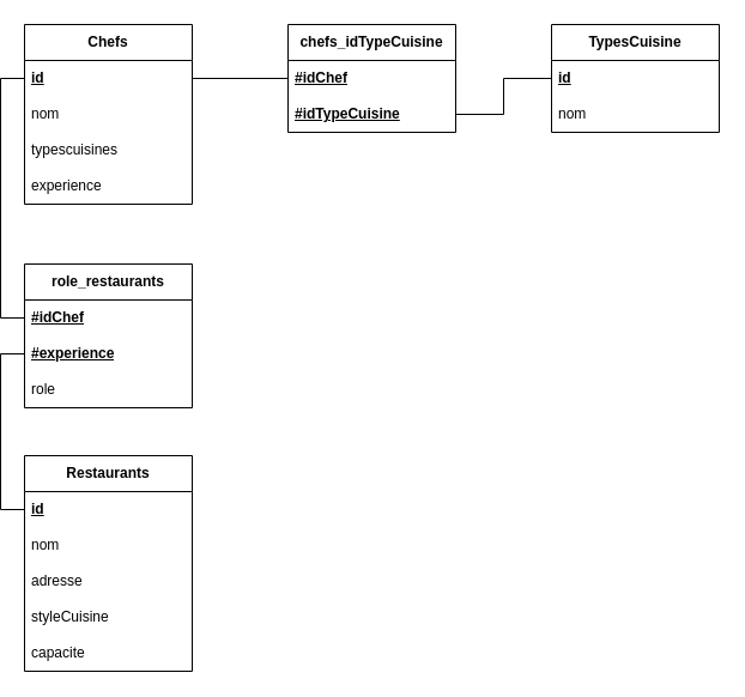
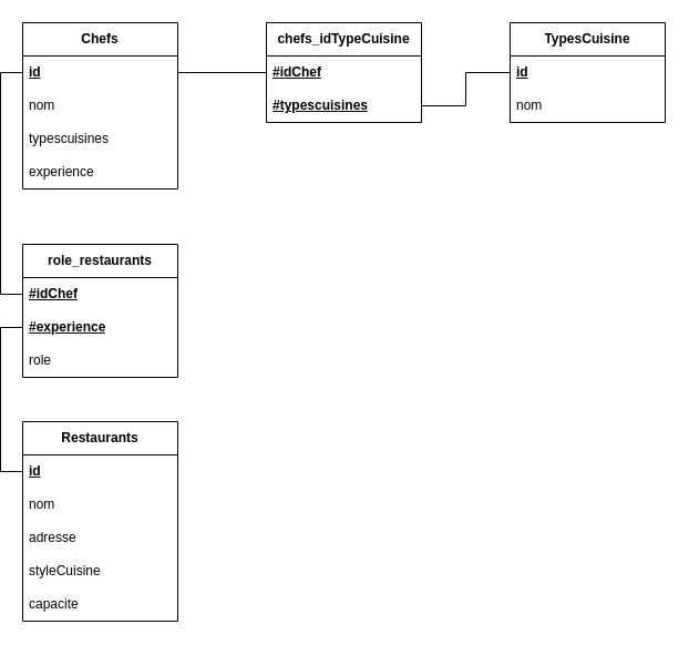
  <mxCell id="0" />
  <mxCell id="1" parent="0" />
  <mxCell id="2" value="&lt;b&gt;Chefs&lt;/b&gt;" style="swimlane;fontStyle=0;childLayout=stackLayout;horizontal=1;startSize=30;horizontalStack=0;resizeParent=1;resizeParentMax=0;resizeLast=0;collapsible=1;marginBottom=0;whiteSpace=wrap;html=1;" vertex="1" parent="1"><mxGeometry x="20" y="20" width="140" height="150" as="geometry" /></mxCell>
  <mxCell id="3" value="&lt;b&gt;&lt;u&gt;id&lt;/u&gt;&lt;/b&gt;" style="text;strokeColor=none;fillColor=none;align=left;verticalAlign=middle;spacingLeft=4;spacingRight=4;overflow=hidden;points=[[0,0.5],[1,0.5]];portConstraint=eastwest;rotatable=0;whiteSpace=wrap;html=1;" vertex="1" parent="2"><mxGeometry y="30" width="140" height="30" as="geometry" /></mxCell>
  <mxCell id="4" value="nom" style="text;strokeColor=none;fillColor=none;align=left;verticalAlign=middle;spacingLeft=4;spacingRight=4;overflow=hidden;points=[[0,0.5],[1,0.5]];portConstraint=eastwest;rotatable=0;whiteSpace=wrap;html=1;" vertex="1" parent="2"><mxGeometry y="60" width="140" height="30" as="geometry" /></mxCell>
  <mxCell id="5" value="typescuisines" style="text;strokeColor=none;fillColor=none;align=left;verticalAlign=middle;spacingLeft=4;spacingRight=4;overflow=hidden;points=[[0,0.5],[1,0.5]];portConstraint=eastwest;rotatable=0;whiteSpace=wrap;html=1;fontStyle=0" vertex="1" parent="2"><mxGeometry y="90" width="140" height="30" as="geometry" /></mxCell>
  <mxCell id="6" value="experience" style="text;strokeColor=none;fillColor=none;align=left;verticalAlign=middle;spacingLeft=4;spacingRight=4;overflow=hidden;points=[[0,0.5],[1,0.5]];portConstraint=eastwest;rotatable=0;whiteSpace=wrap;html=1;fontStyle=0" vertex="1" parent="2"><mxGeometry y="120" width="140" height="30" as="geometry" /></mxCell>
  <mxCell id="7" value="&lt;b&gt;TypesCuisine&lt;/b&gt;" style="swimlane;fontStyle=0;childLayout=stackLayout;horizontal=1;startSize=30;horizontalStack=0;resizeParent=1;resizeParentMax=0;resizeLast=0;collapsible=1;marginBottom=0;whiteSpace=wrap;html=1;" vertex="1" parent="1"><mxGeometry x="460" y="20" width="140" height="90" as="geometry" /></mxCell>
  <mxCell id="8" value="&lt;b&gt;&lt;u&gt;id&lt;/u&gt;&lt;/b&gt;" style="text;strokeColor=none;fillColor=none;align=left;verticalAlign=middle;spacingLeft=4;spacingRight=4;overflow=hidden;points=[[0,0.5],[1,0.5]];portConstraint=eastwest;rotatable=0;whiteSpace=wrap;html=1;" vertex="1" parent="7"><mxGeometry y="30" width="140" height="30" as="geometry" /></mxCell>
  <mxCell id="9" value="nom" style="text;strokeColor=none;fillColor=none;align=left;verticalAlign=middle;spacingLeft=4;spacingRight=4;overflow=hidden;points=[[0,0.5],[1,0.5]];portConstraint=eastwest;rotatable=0;whiteSpace=wrap;html=1;" vertex="1" parent="7"><mxGeometry y="60" width="140" height="30" as="geometry" /></mxCell>
  <mxCell id="10" value="&lt;b&gt;Restaurants&lt;/b&gt;" style="swimlane;fontStyle=0;childLayout=stackLayout;horizontal=1;startSize=30;horizontalStack=0;resizeParent=1;resizeParentMax=0;resizeLast=0;collapsible=1;marginBottom=0;whiteSpace=wrap;html=1;" vertex="1" parent="1"><mxGeometry x="20" y="380" width="140" height="180" as="geometry" /></mxCell>
  <mxCell id="11" value="&lt;b&gt;&lt;u&gt;id&lt;/u&gt;&lt;/b&gt;" style="text;strokeColor=none;fillColor=none;align=left;verticalAlign=middle;spacingLeft=4;spacingRight=4;overflow=hidden;points=[[0,0.5],[1,0.5]];portConstraint=eastwest;rotatable=0;whiteSpace=wrap;html=1;" vertex="1" parent="10"><mxGeometry y="30" width="140" height="30" as="geometry" /></mxCell>
  <mxCell id="12" value="nom" style="text;strokeColor=none;fillColor=none;align=left;verticalAlign=middle;spacingLeft=4;spacingRight=4;overflow=hidden;points=[[0,0.5],[1,0.5]];portConstraint=eastwest;rotatable=0;whiteSpace=wrap;html=1;" vertex="1" parent="10"><mxGeometry y="60" width="140" height="30" as="geometry" /></mxCell>
  <mxCell id="13" value="adresse" style="text;strokeColor=none;fillColor=none;align=left;verticalAlign=middle;spacingLeft=4;spacingRight=4;overflow=hidden;points=[[0,0.5],[1,0.5]];portConstraint=eastwest;rotatable=0;whiteSpace=wrap;html=1;" vertex="1" parent="10"><mxGeometry y="90" width="140" height="30" as="geometry" /></mxCell>
  <mxCell id="14" value="styleCuisine" style="text;strokeColor=none;fillColor=none;align=left;verticalAlign=middle;spacingLeft=4;spacingRight=4;overflow=hidden;points=[[0,0.5],[1,0.5]];portConstraint=eastwest;rotatable=0;whiteSpace=wrap;html=1;" vertex="1" parent="10"><mxGeometry y="120" width="140" height="30" as="geometry" /></mxCell>
  <mxCell id="15" value="capacite" style="text;strokeColor=none;fillColor=none;align=left;verticalAlign=middle;spacingLeft=4;spacingRight=4;overflow=hidden;points=[[0,0.5],[1,0.5]];portConstraint=eastwest;rotatable=0;whiteSpace=wrap;html=1;" vertex="1" parent="10"><mxGeometry y="150" width="140" height="30" as="geometry" /></mxCell>
  <mxCell id="16" value="&lt;b&gt;chefs_idTypeCuisine&lt;/b&gt;" style="swimlane;fontStyle=0;childLayout=stackLayout;horizontal=1;startSize=30;horizontalStack=0;resizeParent=1;resizeParentMax=0;resizeLast=0;collapsible=1;marginBottom=0;whiteSpace=wrap;html=1;" vertex="1" parent="1"><mxGeometry x="240" y="20" width="140" height="90" as="geometry" /></mxCell>
  <mxCell id="17" value="&lt;b&gt;&lt;u&gt;#idChef&lt;/u&gt;&lt;/b&gt;" style="text;strokeColor=none;fillColor=none;align=left;verticalAlign=middle;spacingLeft=4;spacingRight=4;overflow=hidden;points=[[0,0.5],[1,0.5]];portConstraint=eastwest;rotatable=0;whiteSpace=wrap;html=1;" vertex="1" parent="16"><mxGeometry y="30" width="140" height="30" as="geometry" /></mxCell>
- <mxCell id="18" value="&lt;b&gt;&lt;u&gt;#idTypeCuisine&lt;/u&gt;&lt;/b&gt;" style="text;strokeColor=none;fillColor=none;align=left;verticalAlign=middle;spacingLeft=4;spacingRight=4;overflow=hidden;points=[[0,0.5],[1,0.5]];portConstraint=eastwest;rotatable=0;whiteSpace=wrap;html=1;" vertex="1" parent="16"><mxGeometry y="60" width="140" height="30" as="geometry" /></mxCell>
+ <mxCell id="18" value="&lt;b&gt;&lt;u&gt;#typescuisines&lt;/u&gt;&lt;/b&gt;" style="text;strokeColor=none;fillColor=none;align=left;verticalAlign=middle;spacingLeft=4;spacingRight=4;overflow=hidden;points=[[0,0.5],[1,0.5]];portConstraint=eastwest;rotatable=0;whiteSpace=wrap;html=1;" vertex="1" parent="16"><mxGeometry y="60" width="140" height="30" as="geometry" /></mxCell>
  <mxCell id="19" style="edgeStyle=orthogonalEdgeStyle;rounded=0;orthogonalLoop=1;jettySize=auto;html=1;exitX=1;exitY=0.5;exitDx=0;exitDy=0;entryX=0;entryY=0.5;entryDx=0;entryDy=0;endArrow=none;startFill=0;" edge="1" parent="1" source="18" target="8"><mxGeometry relative="1" as="geometry" /></mxCell>
  <mxCell id="20" style="edgeStyle=orthogonalEdgeStyle;rounded=0;orthogonalLoop=1;jettySize=auto;html=1;exitX=0;exitY=0.5;exitDx=0;exitDy=0;endArrow=none;startFill=0;" edge="1" parent="1" source="17" target="3"><mxGeometry relative="1" as="geometry" /></mxCell>
  <mxCell id="21" value="&lt;b&gt;role_restaurants&lt;/b&gt;" style="swimlane;fontStyle=0;childLayout=stackLayout;horizontal=1;startSize=30;horizontalStack=0;resizeParent=1;resizeParentMax=0;resizeLast=0;collapsible=1;marginBottom=0;whiteSpace=wrap;html=1;" vertex="1" parent="1"><mxGeometry x="20" y="220" width="140" height="120" as="geometry" /></mxCell>
  <mxCell id="22" value="&lt;b&gt;&lt;u&gt;#idChef&lt;/u&gt;&lt;/b&gt;" style="text;strokeColor=none;fillColor=none;align=left;verticalAlign=middle;spacingLeft=4;spacingRight=4;overflow=hidden;points=[[0,0.5],[1,0.5]];portConstraint=eastwest;rotatable=0;whiteSpace=wrap;html=1;" vertex="1" parent="21"><mxGeometry y="30" width="140" height="30" as="geometry" /></mxCell>
  <mxCell id="23" value="&lt;b&gt;&lt;u&gt;#experience&lt;/u&gt;&lt;/b&gt;" style="text;strokeColor=none;fillColor=none;align=left;verticalAlign=middle;spacingLeft=4;spacingRight=4;overflow=hidden;points=[[0,0.5],[1,0.5]];portConstraint=eastwest;rotatable=0;whiteSpace=wrap;html=1;" vertex="1" parent="21"><mxGeometry y="60" width="140" height="30" as="geometry" /></mxCell>
  <mxCell id="24" value="role" style="text;strokeColor=none;fillColor=none;align=left;verticalAlign=middle;spacingLeft=4;spacingRight=4;overflow=hidden;points=[[0,0.5],[1,0.5]];portConstraint=eastwest;rotatable=0;whiteSpace=wrap;html=1;" vertex="1" parent="21"><mxGeometry y="90" width="140" height="30" as="geometry" /></mxCell>
  <mxCell id="25" style="edgeStyle=orthogonalEdgeStyle;rounded=0;orthogonalLoop=1;jettySize=auto;html=1;exitX=0;exitY=0.5;exitDx=0;exitDy=0;entryX=0;entryY=0.5;entryDx=0;entryDy=0;endArrow=none;startFill=0;" edge="1" parent="1" source="22" target="3"><mxGeometry relative="1" as="geometry" /></mxCell>
  <mxCell id="26" style="edgeStyle=orthogonalEdgeStyle;rounded=0;orthogonalLoop=1;jettySize=auto;html=1;exitX=0;exitY=0.5;exitDx=0;exitDy=0;entryX=0;entryY=0.5;entryDx=0;entryDy=0;endArrow=none;startFill=0;" edge="1" parent="1" source="23" target="11"><mxGeometry relative="1" as="geometry" /></mxCell>
